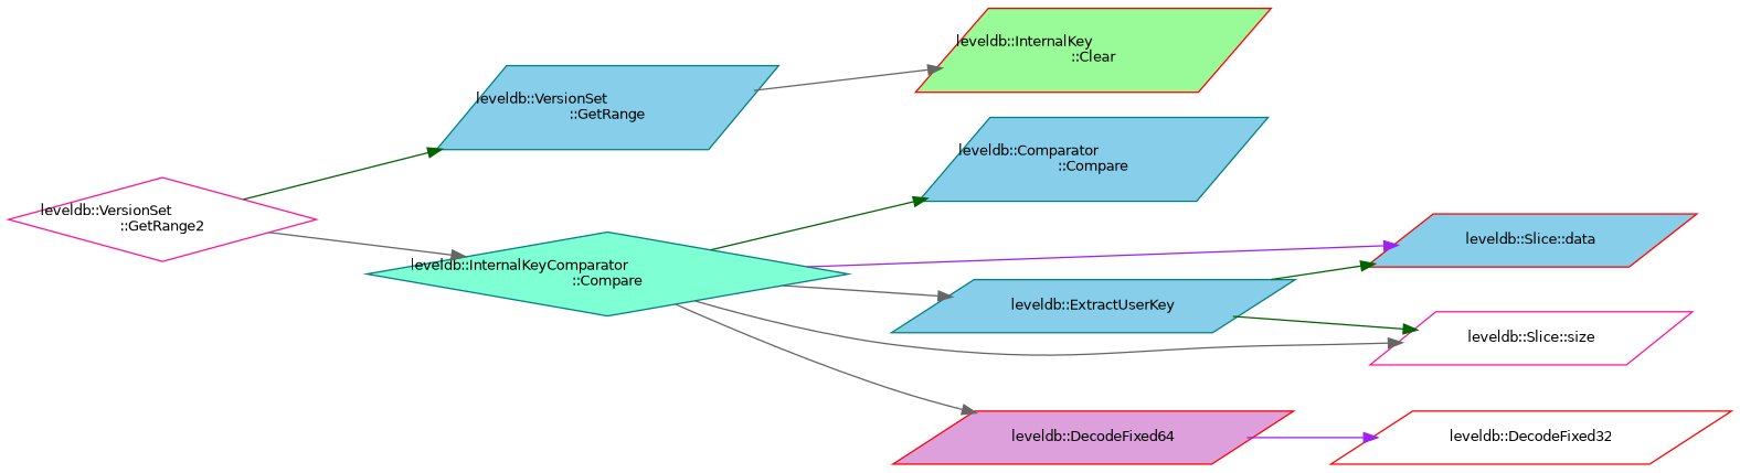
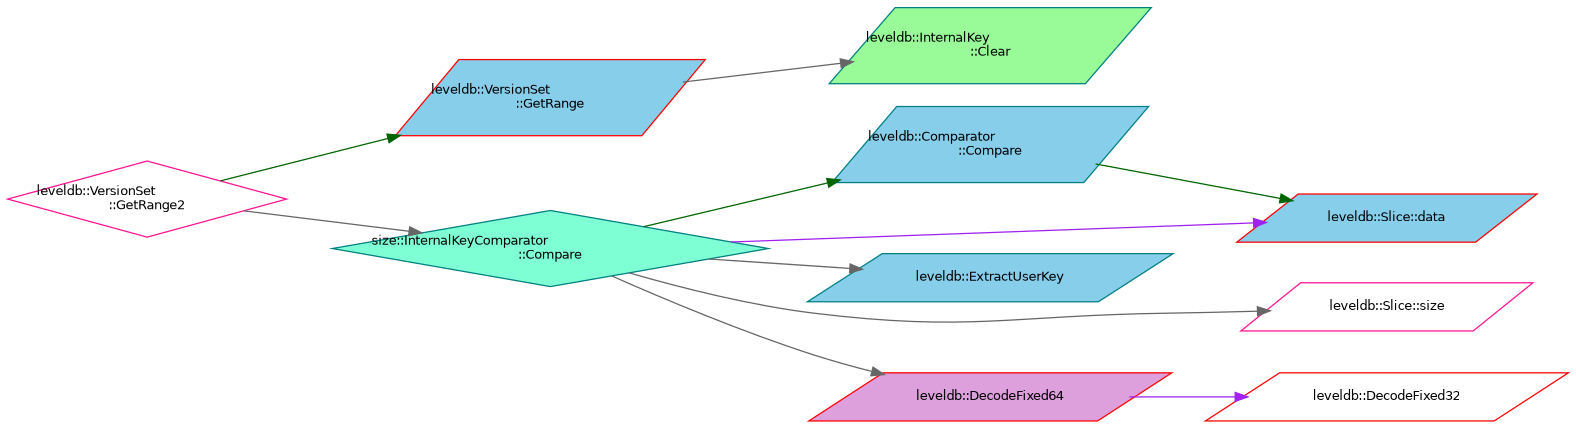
  digraph {
    rankdir=LR
    node [color=red fillcolor=skyblue fontname=Helvetica fontsize=10 shape=parallelogram style=filled]
    edge [color=gray40 fontname=Helvetica fontsize=10 labelfontname=Helvetica labelfontsize=10 style=solid]
    n1 [color=deeppink fillcolor=white fontcolor=black height=0.2 label="leveldb::VersionSet\l::GetRange2" shape=diamond width=0.4]
-   n2 [color=teal height=0.2 label="leveldb::VersionSet\l::GetRange" width=0.4]
-   n3 [color=teal fillcolor=aquamarine height=0.2 label="leveldb::InternalKeyComparator\l::Compare" shape=diamond width=0.4]
-   n4 [fillcolor=palegreen height=0.2 label="leveldb::InternalKey\l::Clear" width=0.4]
+   n2 [height=0.2 label="leveldb::VersionSet\l::GetRange" width=0.4]
+   n3 [color=teal fillcolor=aquamarine height=0.2 label="size::InternalKeyComparator\l::Compare" shape=diamond width=0.4]
+   n4 [color=teal fillcolor=palegreen height=0.2 label="leveldb::InternalKey\l::Clear" width=0.4]
    n5 [color=teal height=0.2 label="leveldb::Comparator\l::Compare" width=0.4]
    n6 [color=teal height=0.2 label="leveldb::ExtractUserKey" width=0.4]
    n7 [color=deeppink fillcolor=white height=0.2 label="leveldb::Slice::size" width=0.4]
    n8 [height=0.2 label="leveldb::Slice::data" width=0.4]
    n9 [fillcolor=plum height=0.2 label="leveldb::DecodeFixed64" width=0.4]
    n10 [fillcolor=white height=0.2 label="leveldb::DecodeFixed32" width=0.4]
    n1 -> n2 [color=darkgreen]
    n1 -> n3
    n2 -> n4
    n3 -> n5 [color=darkgreen]
    n3 -> n6
    n3 -> n7
    n3 -> n8 [color=purple]
    n3 -> n9
-   n6 -> n7 [color=darkgreen]
-   n6 -> n8 [color=darkgreen]
+   n5 -> n8 [color=darkgreen]
    n9 -> n10 [color=purple]
  }
